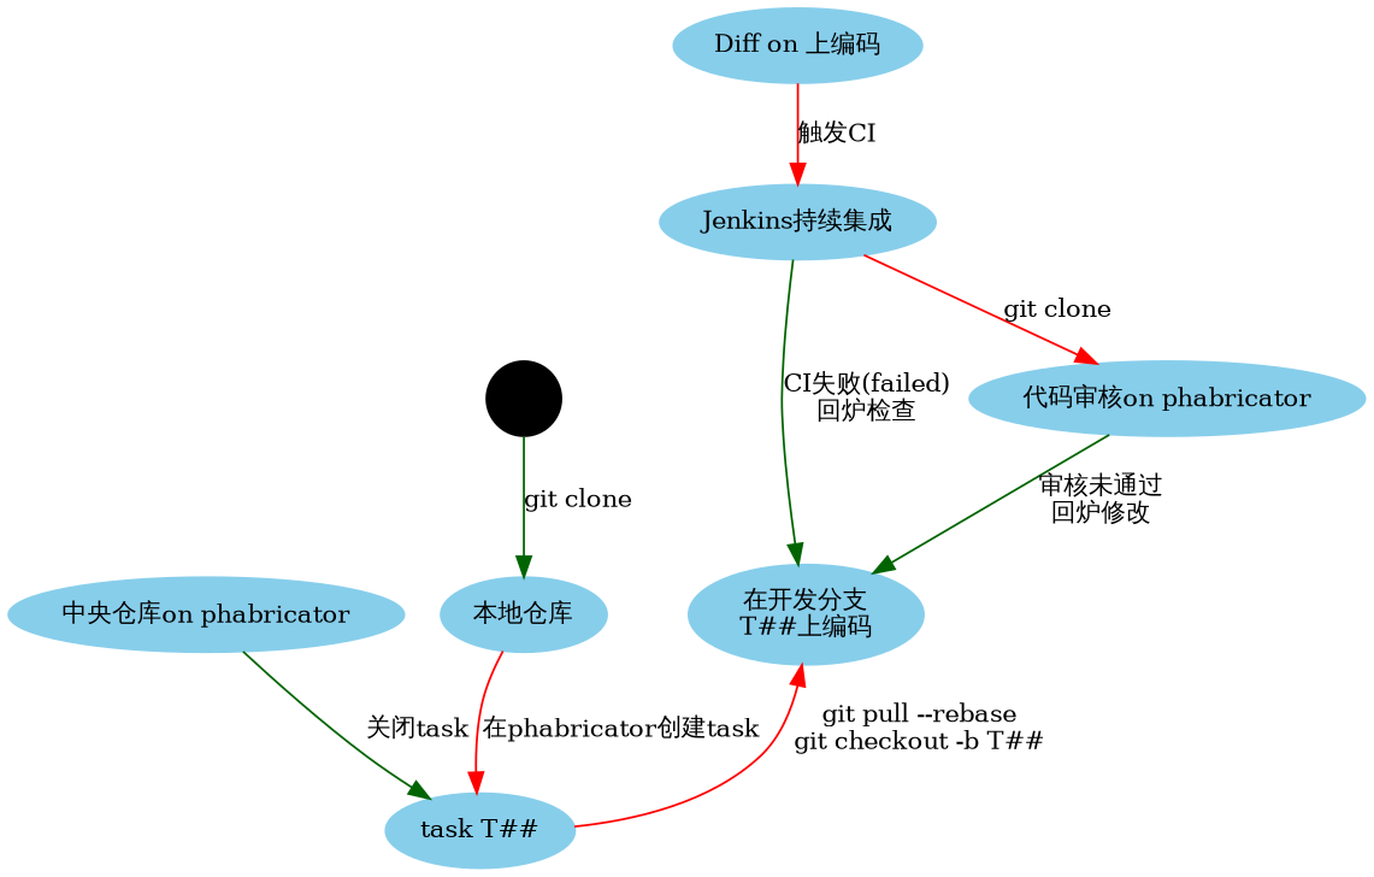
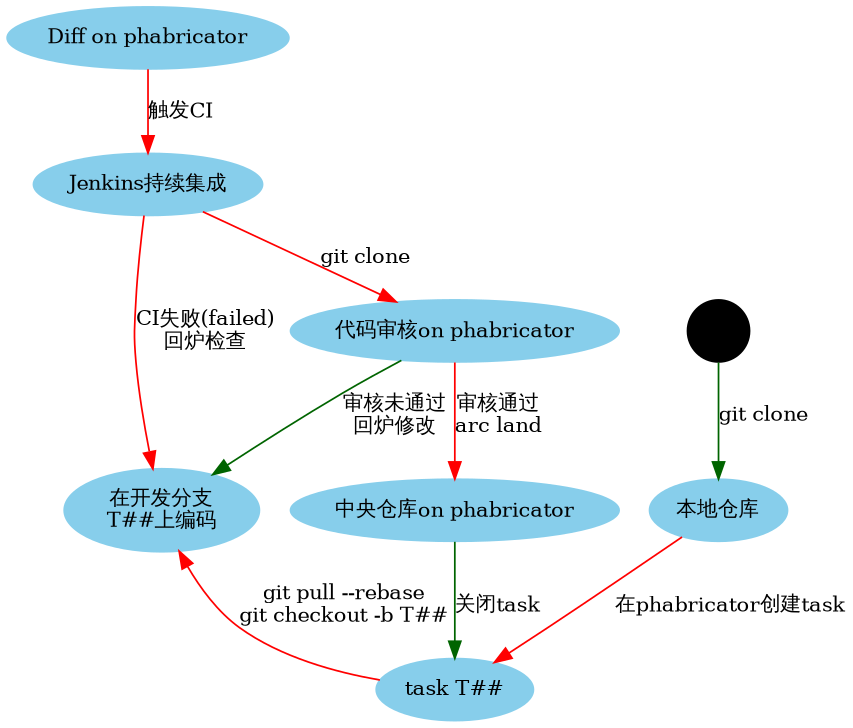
  digraph {
    node [color=skyblue fontsize=12 style=filled]
    edge [color=red fontsize=12]
    n1 [label="在开发分支\nT##上编码"]
    n2 [label="中央仓库on phabricator"]
    n3 [label="task T##"]
    begin [color=black fixedsize=true shape=circle]
    n5 [label="本地仓库"]
-   n6 [label="Diff on 上编码"]
+   n6 [label="Diff on phabricator"]
    n7 [label="Jenkins持续集成"]
    n8 [label="代码审核on phabricator"]
    subgraph sub_1 {
      rank=same
      n1
      n2
    }
    n2 -> n3 [color=darkgreen label="关闭task"]
    n3 -> n1 [label="git pull --rebase\ngit checkout -b T##"]
    begin -> n5 [color=darkgreen label="git clone"]
    n5 -> n3 [label="在phabricator创建task"]
    n6 -> n7 [label="触发CI"]
-   n7 -> n1 [color=darkgreen label="CI失败(failed)\n回炉检查"]
+   n7 -> n1 [label="CI失败(failed)\n回炉检查"]
    n7 -> n8 [label="git clone"]
    n8 -> n1 [color=darkgreen label="审核未通过\n回炉修改"]
+   n8 -> n2 [label="审核通过\narc land"]
  }
